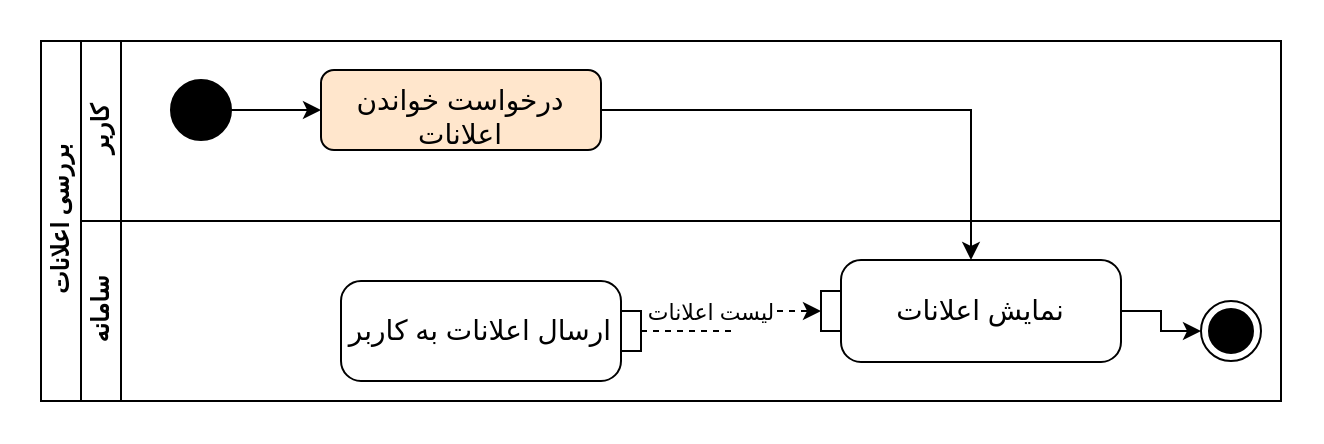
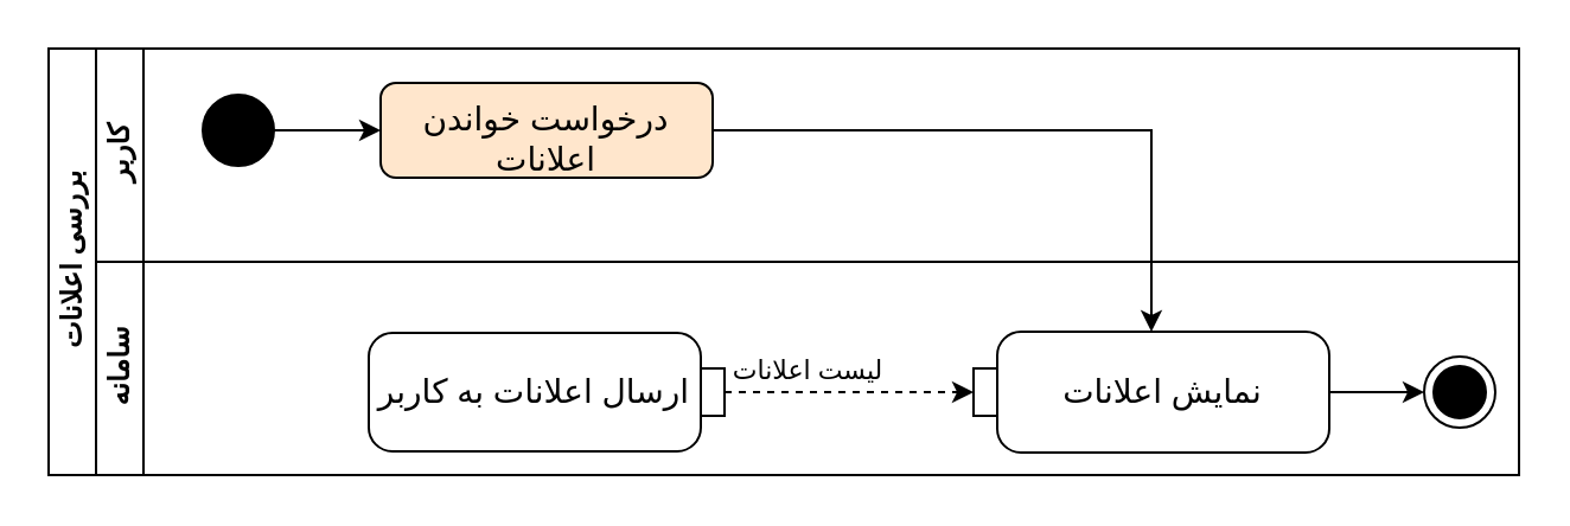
  <mxCell id="0" />
  <mxCell id="1" parent="0" />
  <mxCell id="2" value="بررسی اعلانات" style="swimlane;html=1;childLayout=stackLayout;resizeParent=1;resizeParentMax=0;horizontal=0;startSize=20;horizontalStack=0;" vertex="1" parent="1"><mxGeometry x="20" y="20" width="620" height="180" as="geometry" /></mxCell>
  <mxCell id="3" value="کاربر" style="swimlane;html=1;startSize=20;horizontal=0;" vertex="1" parent="2"><mxGeometry x="20" width="600" height="90" as="geometry"><mxRectangle x="20" width="490" height="30" as="alternateBounds" /></mxGeometry></mxCell>
  <mxCell id="4" style="edgeStyle=orthogonalEdgeStyle;rounded=0;orthogonalLoop=1;jettySize=auto;html=1;" edge="1" parent="3" source="5" target="6"><mxGeometry relative="1" as="geometry" /></mxCell>
  <mxCell id="5" value="" style="ellipse;fillColor=strokeColor;html=1;" vertex="1" parent="3"><mxGeometry x="45" y="19.5" width="30" height="30" as="geometry" /></mxCell>
  <mxCell id="6" value="&lt;span style=&quot;font-size: 14px;&quot;&gt;درخواست خواندن اعلانات&lt;/span&gt;" style="html=1;align=center;verticalAlign=top;rounded=1;absoluteArcSize=1;arcSize=13;dashed=0;whiteSpace=wrap;fillColor=#ffe6cc;" vertex="1" parent="3"><mxGeometry x="120" y="14.5" width="140" height="40" as="geometry" /></mxCell>
  <mxCell id="7" value="سامانه" style="swimlane;html=1;startSize=20;horizontal=0;" vertex="1" parent="2"><mxGeometry x="20" y="90" width="600" height="90" as="geometry" /></mxCell>
- <mxCell id="8" value="&lt;font style=&quot;font-size: 14px;&quot;&gt;ارسال اعلانات به کاربر&lt;/font&gt;" style="shape=mxgraph.uml25.action;html=1;align=center;verticalAlign=middle;absoluteArcSize=1;arcSize=10;dashed=0;spacingRight=10;whiteSpace=wrap;" vertex="1" parent="7"><mxGeometry x="130" y="30" width="150" height="50" as="geometry" /></mxCell>
+ <mxCell id="8" value="&lt;font style=&quot;font-size: 14px;&quot;&gt;ارسال اعلانات به کاربر&lt;/font&gt;" style="shape=mxgraph.uml25.action;html=1;align=center;verticalAlign=middle;absoluteArcSize=1;arcSize=10;dashed=0;spacingRight=10;whiteSpace=wrap;" vertex="1" parent="7"><mxGeometry x="115" y="30" width="150" height="50" as="geometry" /></mxCell>
  <mxCell id="9" value="" style="ellipse;html=1;shape=endState;fillColor=strokeColor;" vertex="1" parent="7"><mxGeometry x="560" y="40" width="30" height="30" as="geometry" /></mxCell>
- <mxCell id="10" value="&lt;font style=&quot;font-size: 14px;&quot;&gt;نمایش اعلانات&lt;/font&gt;" style="shape=mxgraph.uml25.action;html=1;align=center;verticalAlign=middle;absoluteArcSize=1;arcSize=10;dashed=0;spacingLeft=10;flipH=1;whiteSpace=wrap;" vertex="1" parent="7"><mxGeometry x="370" y="19.5" width="150" height="51" as="geometry" /></mxCell>
+ <mxCell id="10" value="&lt;font style=&quot;font-size: 14px;&quot;&gt;نمایش اعلانات&lt;/font&gt;" style="shape=mxgraph.uml25.action;html=1;align=center;verticalAlign=middle;absoluteArcSize=1;arcSize=10;dashed=0;spacingLeft=10;flipH=1;whiteSpace=wrap;" vertex="1" parent="7"><mxGeometry x="370" y="29.5" width="150" height="51" as="geometry" /></mxCell>
  <mxCell id="11" style="edgeStyle=orthogonalEdgeStyle;rounded=0;orthogonalLoop=1;jettySize=auto;html=1;" edge="1" parent="7" source="10" target="9"><mxGeometry relative="1" as="geometry"><mxPoint x="561" y="195.0" as="sourcePoint" /></mxGeometry></mxCell>
  <mxCell id="12" style="edgeStyle=orthogonalEdgeStyle;rounded=0;orthogonalLoop=1;jettySize=auto;html=1;dashed=1;" edge="1" parent="7" source="8" target="10"><mxGeometry relative="1" as="geometry"><mxPoint x="219.97" y="165.0" as="targetPoint" /><mxPoint x="180.004" y="35.0" as="sourcePoint" /></mxGeometry></mxCell>
  <mxCell id="13" value="لیست اعلانات" style="edgeLabel;html=1;align=center;verticalAlign=middle;resizable=0;points=[];" connectable="0" vertex="1" parent="12"><mxGeometry x="-0.667" y="3" relative="1" as="geometry"><mxPoint x="17" y="-7" as="offset" /></mxGeometry></mxCell>
  <mxCell id="14" style="edgeStyle=orthogonalEdgeStyle;rounded=0;orthogonalLoop=1;jettySize=auto;html=1;" edge="1" parent="2" source="6" target="10"><mxGeometry relative="1" as="geometry" /></mxCell>
